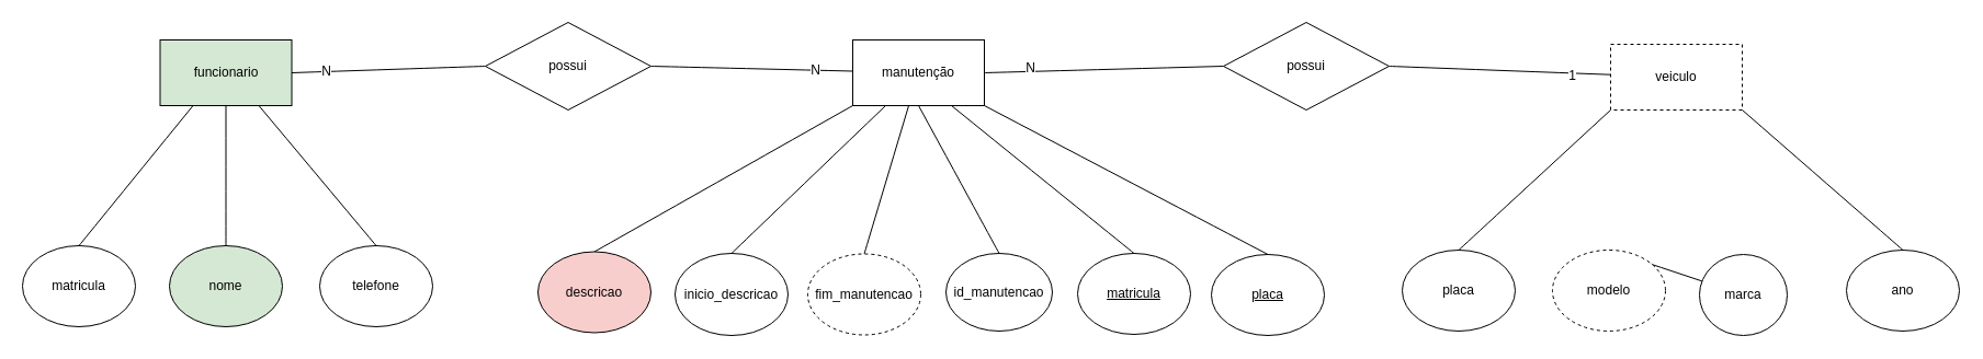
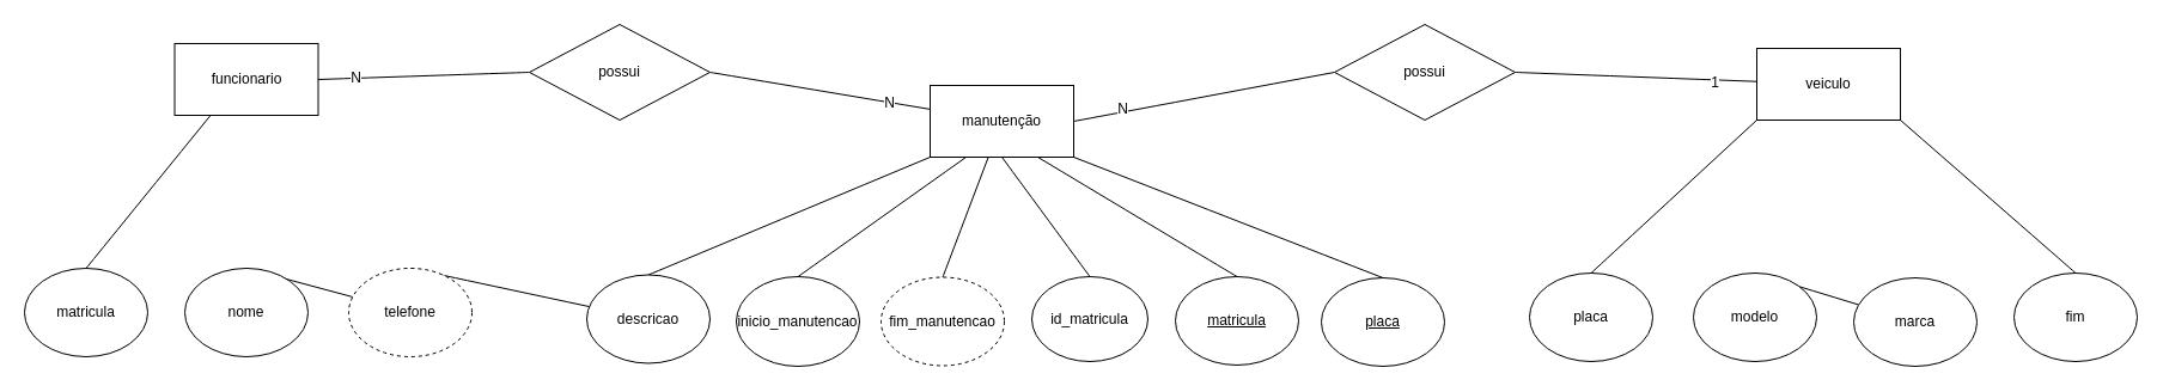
  <mxCell id="0" />
  <mxCell id="1" parent="0" />
  <mxCell id="2" style="edgeStyle=none;curved=1;rounded=0;orthogonalLoop=1;jettySize=auto;html=1;exitX=1;exitY=0.5;exitDx=0;exitDy=0;entryX=0;entryY=0.5;entryDx=0;entryDy=0;strokeColor=default;align=center;verticalAlign=middle;fontFamily=Helvetica;fontSize=12;fontColor=default;labelBackgroundColor=default;startSize=8;endArrow=none;endFill=0;endSize=8;" edge="1" parent="1" source="4" target="39"><mxGeometry relative="1" as="geometry" /></mxCell>
  <mxCell id="3" value="N" style="edgeLabel;html=1;align=center;verticalAlign=middle;resizable=0;points=[];fontSize=12;fontFamily=Helvetica;fontColor=default;labelBackgroundColor=default;" vertex="1" connectable="0" parent="2"><mxGeometry x="-0.619" y="3" relative="1" as="geometry"><mxPoint as="offset" /></mxGeometry></mxCell>
- <mxCell id="4" value="manutenção" style="rounded=0;whiteSpace=wrap;html=1;" vertex="1" parent="1"><mxGeometry x="777" y="36" width="120" height="60" as="geometry" /></mxCell>
+ <mxCell id="4" value="manutenção" style="rounded=0;whiteSpace=wrap;html=1;" vertex="1" parent="1"><mxGeometry x="777" y="71" width="120" height="60" as="geometry" /></mxCell>
  <mxCell id="5" style="edgeStyle=none;curved=1;rounded=0;orthogonalLoop=1;jettySize=auto;html=1;exitX=0.5;exitY=0;exitDx=0;exitDy=0;entryX=0.5;entryY=1;entryDx=0;entryDy=0;strokeColor=default;align=center;verticalAlign=middle;fontFamily=Helvetica;fontSize=12;fontColor=default;labelBackgroundColor=default;startSize=8;endArrow=none;endFill=0;endSize=8;" edge="1" parent="1" source="6" target="4"><mxGeometry relative="1" as="geometry" /></mxCell>
- <mxCell id="6" value="id_manutencao" style="ellipse;whiteSpace=wrap;html=1;" vertex="1" parent="1"><mxGeometry x="862" y="231" width="97" height="71" as="geometry" /></mxCell>
+ <mxCell id="6" value="id_matricula" style="ellipse;whiteSpace=wrap;html=1;" vertex="1" parent="1"><mxGeometry x="862" y="231" width="97" height="71" as="geometry" /></mxCell>
  <mxCell id="7" style="edgeStyle=none;curved=1;rounded=0;orthogonalLoop=1;jettySize=auto;html=1;exitX=0.5;exitY=0;exitDx=0;exitDy=0;entryX=0.25;entryY=1;entryDx=0;entryDy=0;strokeColor=default;align=center;verticalAlign=middle;fontFamily=Helvetica;fontSize=12;fontColor=default;labelBackgroundColor=default;startSize=8;endArrow=none;endFill=0;endSize=8;" edge="1" parent="1" source="8" target="4"><mxGeometry relative="1" as="geometry" /></mxCell>
- <mxCell id="8" value="inicio_descricao" style="ellipse;whiteSpace=wrap;html=1;" vertex="1" parent="1"><mxGeometry x="615" y="231" width="103" height="75" as="geometry" /></mxCell>
+ <mxCell id="8" value="inicio_manutencao" style="ellipse;whiteSpace=wrap;html=1;" vertex="1" parent="1"><mxGeometry x="615" y="231" width="103" height="75" as="geometry" /></mxCell>
  <mxCell id="9" style="edgeStyle=none;curved=1;rounded=0;orthogonalLoop=1;jettySize=auto;html=1;exitX=0.5;exitY=0;exitDx=0;exitDy=0;strokeColor=default;align=center;verticalAlign=middle;fontFamily=Helvetica;fontSize=12;fontColor=default;labelBackgroundColor=default;startSize=8;endArrow=none;endFill=0;endSize=8;" edge="1" parent="1" source="10" target="4"><mxGeometry relative="1" as="geometry" /></mxCell>
  <mxCell id="10" value="fim&lt;span style=&quot;background-color: initial;&quot;&gt;_manutencao&lt;/span&gt;" style="ellipse;whiteSpace=wrap;html=1;dashed=1;" vertex="1" parent="1"><mxGeometry x="736" y="231.5" width="103" height="74" as="geometry" /></mxCell>
  <mxCell id="11" style="edgeStyle=none;curved=1;rounded=0;orthogonalLoop=1;jettySize=auto;html=1;exitX=0.5;exitY=0;exitDx=0;exitDy=0;entryX=0;entryY=1;entryDx=0;entryDy=0;strokeColor=default;align=center;verticalAlign=middle;fontFamily=Helvetica;fontSize=12;fontColor=default;labelBackgroundColor=default;startSize=8;endArrow=none;endFill=0;endSize=8;" edge="1" parent="1" source="12" target="4"><mxGeometry relative="1" as="geometry" /></mxCell>
- <mxCell id="12" value="descricao" style="ellipse;whiteSpace=wrap;html=1;fillColor=#f8cecc;" vertex="1" parent="1"><mxGeometry x="490" y="229.5" width="103" height="74" as="geometry" /></mxCell>
+ <mxCell id="12" value="descricao" style="ellipse;whiteSpace=wrap;html=1;" vertex="1" parent="1"><mxGeometry x="490" y="229.5" width="103" height="74" as="geometry" /></mxCell>
  <mxCell id="13" style="edgeStyle=none;curved=1;rounded=0;orthogonalLoop=1;jettySize=auto;html=1;exitX=0.5;exitY=0;exitDx=0;exitDy=0;entryX=1;entryY=1;entryDx=0;entryDy=0;strokeColor=default;align=center;verticalAlign=middle;fontFamily=Helvetica;fontSize=12;fontColor=default;labelBackgroundColor=default;startSize=8;endArrow=none;endFill=0;endSize=8;" edge="1" parent="1" source="14" target="4"><mxGeometry relative="1" as="geometry" /></mxCell>
  <mxCell id="14" value="placa" style="ellipse;whiteSpace=wrap;html=1;fontStyle=4" vertex="1" parent="1"><mxGeometry x="1104" y="232" width="103" height="74" as="geometry" /></mxCell>
  <mxCell id="15" style="edgeStyle=none;curved=1;rounded=0;orthogonalLoop=1;jettySize=auto;html=1;exitX=0.5;exitY=0;exitDx=0;exitDy=0;entryX=0.75;entryY=1;entryDx=0;entryDy=0;strokeColor=default;align=center;verticalAlign=middle;fontFamily=Helvetica;fontSize=12;fontColor=default;labelBackgroundColor=default;startSize=8;endArrow=none;endFill=0;endSize=8;" edge="1" parent="1" source="16" target="4"><mxGeometry relative="1" as="geometry" /></mxCell>
  <mxCell id="16" value="matricula" style="ellipse;whiteSpace=wrap;html=1;fontStyle=4" vertex="1" parent="1"><mxGeometry x="982" y="231" width="103" height="74" as="geometry" /></mxCell>
- <mxCell id="17" value="veiculo" style="rounded=0;whiteSpace=wrap;html=1;dashed=1;" vertex="1" parent="1"><mxGeometry x="1468" y="40" width="120" height="60" as="geometry" /></mxCell>
+ <mxCell id="17" value="veiculo" style="rounded=0;whiteSpace=wrap;html=1;" vertex="1" parent="1"><mxGeometry x="1468" y="40" width="120" height="60" as="geometry" /></mxCell>
  <mxCell id="18" style="edgeStyle=none;curved=1;rounded=0;orthogonalLoop=1;jettySize=auto;html=1;exitX=0.5;exitY=0;exitDx=0;exitDy=0;entryX=0;entryY=1;entryDx=0;entryDy=0;strokeColor=default;align=center;verticalAlign=middle;fontFamily=Helvetica;fontSize=12;fontColor=default;labelBackgroundColor=default;startSize=8;endArrow=none;endFill=0;endSize=8;" edge="1" parent="1" source="19" target="17"><mxGeometry relative="1" as="geometry" /></mxCell>
  <mxCell id="19" value="placa" style="ellipse;whiteSpace=wrap;html=1;" vertex="1" parent="1"><mxGeometry x="1278" y="228" width="103" height="74" as="geometry" /></mxCell>
  <mxCell id="20" style="edgeStyle=none;curved=1;rounded=0;orthogonalLoop=1;jettySize=auto;html=1;exitX=0.5;exitY=0;exitDx=0;exitDy=0;strokeColor=default;align=center;verticalAlign=middle;fontFamily=Helvetica;fontSize=12;fontColor=default;labelBackgroundColor=default;startSize=8;endArrow=none;endFill=0;endSize=8;" edge="1" parent="1" source="21" target="22"><mxGeometry relative="1" as="geometry" /></mxCell>
- <mxCell id="21" value="modelo" style="ellipse;whiteSpace=wrap;html=1;dashed=1;" vertex="1" parent="1"><mxGeometry x="1415" y="228" width="103" height="74" as="geometry" /></mxCell>
- <mxCell id="22" value="marca" style="ellipse;whiteSpace=wrap;html=1;" vertex="1" parent="1"><mxGeometry x="1549" y="232" width="80" height="74" as="geometry" /></mxCell>
+ <mxCell id="21" value="modelo" style="ellipse;whiteSpace=wrap;html=1;" vertex="1" parent="1"><mxGeometry x="1415" y="228" width="103" height="74" as="geometry" /></mxCell>
+ <mxCell id="22" value="marca" style="ellipse;whiteSpace=wrap;html=1;" vertex="1" parent="1"><mxGeometry x="1549" y="232" width="103" height="74" as="geometry" /></mxCell>
  <mxCell id="23" style="edgeStyle=none;curved=1;rounded=0;orthogonalLoop=1;jettySize=auto;html=1;exitX=0.5;exitY=0;exitDx=0;exitDy=0;entryX=1;entryY=1;entryDx=0;entryDy=0;strokeColor=default;align=center;verticalAlign=middle;fontFamily=Helvetica;fontSize=12;fontColor=default;labelBackgroundColor=default;startSize=8;endArrow=none;endFill=0;endSize=8;" edge="1" parent="1" source="24" target="17"><mxGeometry relative="1" as="geometry" /></mxCell>
- <mxCell id="24" value="ano" style="ellipse;whiteSpace=wrap;html=1;" vertex="1" parent="1"><mxGeometry x="1683" y="228" width="103" height="74" as="geometry" /></mxCell>
- <mxCell id="25" value="funcionario" style="rounded=0;whiteSpace=wrap;html=1;fillColor=#d5e8d4;" vertex="1" parent="1"><mxGeometry x="145.5" y="36" width="120" height="60" as="geometry" /></mxCell>
+ <mxCell id="24" value="fim" style="ellipse;whiteSpace=wrap;html=1;" vertex="1" parent="1"><mxGeometry x="1683" y="228" width="103" height="74" as="geometry" /></mxCell>
+ <mxCell id="25" value="funcionario" style="rounded=0;whiteSpace=wrap;html=1;" vertex="1" parent="1"><mxGeometry x="145.5" y="36" width="120" height="60" as="geometry" /></mxCell>
  <mxCell id="26" style="edgeStyle=none;curved=1;rounded=0;orthogonalLoop=1;jettySize=auto;html=1;exitX=0.5;exitY=0;exitDx=0;exitDy=0;entryX=0.25;entryY=1;entryDx=0;entryDy=0;fontSize=12;startSize=8;endSize=8;endArrow=none;endFill=0;" edge="1" parent="1" source="27" target="25"><mxGeometry relative="1" as="geometry" /></mxCell>
  <mxCell id="27" value="matricula" style="ellipse;whiteSpace=wrap;html=1;" vertex="1" parent="1"><mxGeometry x="20" y="224" width="103" height="74" as="geometry" /></mxCell>
- <mxCell id="28" style="edgeStyle=none;curved=1;rounded=0;orthogonalLoop=1;jettySize=auto;html=1;exitX=0.5;exitY=0;exitDx=0;exitDy=0;entryX=0.5;entryY=1;entryDx=0;entryDy=0;strokeColor=default;align=center;verticalAlign=middle;fontFamily=Helvetica;fontSize=12;fontColor=default;labelBackgroundColor=default;startSize=8;endArrow=none;endFill=0;endSize=8;" edge="1" parent="1" source="29" target="25"><mxGeometry relative="1" as="geometry" /></mxCell>
- <mxCell id="29" value="nome" style="ellipse;whiteSpace=wrap;html=1;fillColor=#d5e8d4;" vertex="1" parent="1"><mxGeometry x="154" y="224" width="103" height="74" as="geometry" /></mxCell>
- <mxCell id="30" style="edgeStyle=none;curved=1;rounded=0;orthogonalLoop=1;jettySize=auto;html=1;exitX=0.5;exitY=0;exitDx=0;exitDy=0;entryX=0.75;entryY=1;entryDx=0;entryDy=0;strokeColor=default;align=center;verticalAlign=middle;fontFamily=Helvetica;fontSize=12;fontColor=default;labelBackgroundColor=default;startSize=8;endArrow=none;endFill=0;endSize=8;" edge="1" parent="1" source="31" target="25"><mxGeometry relative="1" as="geometry" /></mxCell>
- <mxCell id="31" value="telefone" style="ellipse;whiteSpace=wrap;html=1;" vertex="1" parent="1"><mxGeometry x="291" y="224" width="103" height="74" as="geometry" /></mxCell>
+ <mxCell id="28" style="edgeStyle=none;curved=1;rounded=0;orthogonalLoop=1;jettySize=auto;html=1;exitX=0.5;exitY=0;exitDx=0;exitDy=0;strokeColor=default;align=center;verticalAlign=middle;fontFamily=Helvetica;fontSize=12;fontColor=default;labelBackgroundColor=default;startSize=8;endArrow=none;endFill=0;endSize=8;" edge="1" parent="1" source="29" target="31"><mxGeometry relative="1" as="geometry" /></mxCell>
+ <mxCell id="29" value="nome" style="ellipse;whiteSpace=wrap;html=1;" vertex="1" parent="1"><mxGeometry x="154" y="224" width="103" height="74" as="geometry" /></mxCell>
+ <mxCell id="30" style="edgeStyle=none;curved=1;rounded=0;orthogonalLoop=1;jettySize=auto;html=1;exitX=0.5;exitY=0;exitDx=0;exitDy=0;strokeColor=default;align=center;verticalAlign=middle;fontFamily=Helvetica;fontSize=12;fontColor=default;labelBackgroundColor=default;startSize=8;endArrow=none;endFill=0;endSize=8;" edge="1" parent="1" source="31" target="12"><mxGeometry relative="1" as="geometry" /></mxCell>
+ <mxCell id="31" value="telefone" style="ellipse;whiteSpace=wrap;html=1;dashed=1;" vertex="1" parent="1"><mxGeometry x="291" y="224" width="103" height="74" as="geometry" /></mxCell>
  <mxCell id="32" style="edgeStyle=none;curved=1;rounded=0;orthogonalLoop=1;jettySize=auto;html=1;exitX=1;exitY=0.5;exitDx=0;exitDy=0;strokeColor=default;align=center;verticalAlign=middle;fontFamily=Helvetica;fontSize=12;fontColor=default;labelBackgroundColor=default;startSize=8;endArrow=none;endFill=0;endSize=8;" edge="1" parent="1" source="36" target="4"><mxGeometry relative="1" as="geometry" /></mxCell>
  <mxCell id="33" value="N" style="edgeLabel;html=1;align=center;verticalAlign=middle;resizable=0;points=[];fontSize=12;fontFamily=Helvetica;fontColor=default;labelBackgroundColor=default;" vertex="1" connectable="0" parent="32"><mxGeometry x="0.632" relative="1" as="geometry"><mxPoint as="offset" /></mxGeometry></mxCell>
  <mxCell id="34" style="edgeStyle=none;curved=1;rounded=0;orthogonalLoop=1;jettySize=auto;html=1;exitX=0;exitY=0.5;exitDx=0;exitDy=0;entryX=1;entryY=0.5;entryDx=0;entryDy=0;strokeColor=default;align=center;verticalAlign=middle;fontFamily=Helvetica;fontSize=12;fontColor=default;labelBackgroundColor=default;startSize=8;endArrow=none;endFill=0;endSize=8;" edge="1" parent="1" source="36" target="25"><mxGeometry relative="1" as="geometry" /></mxCell>
  <mxCell id="35" value="N" style="edgeLabel;html=1;align=center;verticalAlign=middle;resizable=0;points=[];fontSize=12;fontFamily=Helvetica;fontColor=default;labelBackgroundColor=default;" vertex="1" connectable="0" parent="34"><mxGeometry x="0.656" relative="1" as="geometry"><mxPoint as="offset" /></mxGeometry></mxCell>
  <mxCell id="36" value="possui" style="rhombus;whiteSpace=wrap;html=1;fontFamily=Helvetica;fontSize=12;fontColor=default;labelBackgroundColor=default;" vertex="1" parent="1"><mxGeometry x="442" y="20" width="151" height="80" as="geometry" /></mxCell>
  <mxCell id="37" style="edgeStyle=none;curved=1;rounded=0;orthogonalLoop=1;jettySize=auto;html=1;exitX=1;exitY=0.5;exitDx=0;exitDy=0;strokeColor=default;align=center;verticalAlign=middle;fontFamily=Helvetica;fontSize=12;fontColor=default;labelBackgroundColor=default;startSize=8;endArrow=none;endFill=0;endSize=8;" edge="1" parent="1" source="39" target="17"><mxGeometry relative="1" as="geometry" /></mxCell>
  <mxCell id="38" value="1" style="edgeLabel;html=1;align=center;verticalAlign=middle;resizable=0;points=[];fontSize=12;fontFamily=Helvetica;fontColor=default;labelBackgroundColor=default;" vertex="1" connectable="0" parent="37"><mxGeometry x="0.652" y="-2" relative="1" as="geometry"><mxPoint as="offset" /></mxGeometry></mxCell>
  <mxCell id="39" value="possui" style="rhombus;whiteSpace=wrap;html=1;fontFamily=Helvetica;fontSize=12;fontColor=default;labelBackgroundColor=default;" vertex="1" parent="1"><mxGeometry x="1115" y="20" width="151" height="80" as="geometry" /></mxCell>
